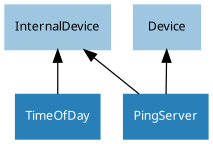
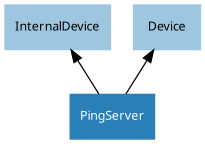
  digraph {
    rankdir=BT
    node [color="#2980b9" fontcolor="#ffffff" fontname=Sans fontsize=10 shape=rect style=filled]
-   TimeOfDay
    InternalDevice [color="#9ec6e0" fontcolor="#000000"]
    PingServer
    Device [color="#9ec6e0" fontcolor="#000000"]
-   TimeOfDay -> InternalDevice
    PingServer -> InternalDevice
    PingServer -> Device
  }
